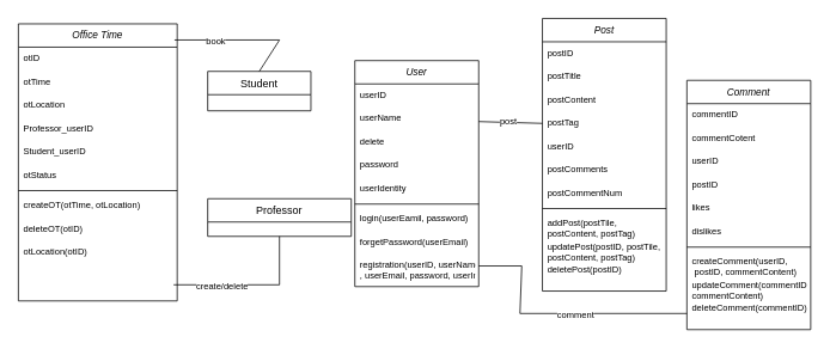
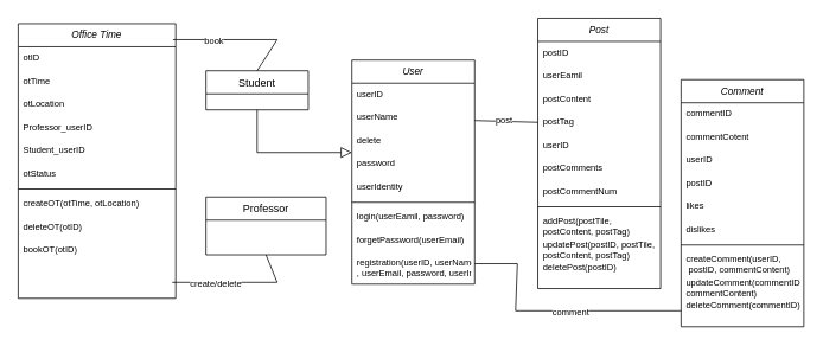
  <mxCell id="0" />
  <mxCell id="1" parent="0" />
  <mxCell id="2" value="User" style="swimlane;fontStyle=2;align=center;verticalAlign=top;childLayout=stackLayout;horizontal=1;startSize=26;horizontalStack=0;resizeParent=1;resizeLast=0;collapsible=1;marginBottom=0;rounded=0;shadow=0;strokeWidth=1;fillColor=default;fontSize=11;" parent="1" vertex="1"><mxGeometry x="395" y="67" width="138" height="252" as="geometry"><mxRectangle x="80" y="42" width="160" height="26" as="alternateBounds" /></mxGeometry></mxCell>
  <mxCell id="3" value="userID" style="text;align=left;verticalAlign=top;spacingLeft=4;spacingRight=4;overflow=hidden;rotatable=0;points=[[0,0.5],[1,0.5]];portConstraint=eastwest;fontSize=10;" parent="2" vertex="1"><mxGeometry y="26" width="138" height="26" as="geometry" /></mxCell>
  <mxCell id="4" value="userName" style="text;align=left;verticalAlign=top;spacingLeft=4;spacingRight=4;overflow=hidden;rotatable=0;points=[[0,0.5],[1,0.5]];portConstraint=eastwest;rounded=0;shadow=0;html=0;fontSize=10;" parent="2" vertex="1"><mxGeometry y="52" width="138" height="26" as="geometry" /></mxCell>
  <mxCell id="5" value="delete" style="text;align=left;verticalAlign=top;spacingLeft=4;spacingRight=4;overflow=hidden;rotatable=0;points=[[0,0.5],[1,0.5]];portConstraint=eastwest;rounded=0;shadow=0;html=0;fontSize=10;" parent="2" vertex="1"><mxGeometry y="78" width="138" height="26" as="geometry" /></mxCell>
  <mxCell id="6" value="password" style="text;align=left;verticalAlign=top;spacingLeft=4;spacingRight=4;overflow=hidden;rotatable=0;points=[[0,0.5],[1,0.5]];portConstraint=eastwest;rounded=0;shadow=0;html=0;fontSize=10;" vertex="1" parent="2"><mxGeometry y="104" width="138" height="26" as="geometry" /></mxCell>
  <mxCell id="7" value="userIdentity" style="text;align=left;verticalAlign=top;spacingLeft=4;spacingRight=4;overflow=hidden;rotatable=0;points=[[0,0.5],[1,0.5]];portConstraint=eastwest;rounded=0;shadow=0;html=0;fontSize=10;" vertex="1" parent="2"><mxGeometry y="130" width="138" height="26" as="geometry" /></mxCell>
  <mxCell id="8" value="" style="line;html=1;strokeWidth=1;align=left;verticalAlign=middle;spacingTop=-1;spacingLeft=3;spacingRight=3;rotatable=0;labelPosition=right;points=[];portConstraint=eastwest;" parent="2" vertex="1"><mxGeometry y="156" width="138" height="8" as="geometry" /></mxCell>
  <mxCell id="9" value="login(userEamil, password)" style="text;align=left;verticalAlign=top;spacingLeft=4;spacingRight=4;overflow=hidden;rotatable=0;points=[[0,0.5],[1,0.5]];portConstraint=eastwest;fontSize=10;" parent="2" vertex="1"><mxGeometry y="164" width="138" height="26" as="geometry" /></mxCell>
  <mxCell id="10" value="forgetPassword(userEmail)" style="text;align=left;verticalAlign=top;spacingLeft=4;spacingRight=4;overflow=hidden;rotatable=0;points=[[0,0.5],[1,0.5]];portConstraint=eastwest;fontSize=10;" vertex="1" parent="2"><mxGeometry y="190" width="138" height="26" as="geometry" /></mxCell>
  <mxCell id="11" value="registration(userID, userName&#10;, userEmail, password, userIndentity)" style="text;align=left;verticalAlign=top;spacingLeft=4;spacingRight=4;overflow=hidden;rotatable=0;points=[[0,0.5],[1,0.5]];portConstraint=eastwest;fontSize=10;" vertex="1" parent="2"><mxGeometry y="216" width="138" height="26" as="geometry" /></mxCell>
  <mxCell id="12" value="Student" style="swimlane;fontStyle=0;align=center;verticalAlign=top;childLayout=stackLayout;horizontal=1;startSize=26;horizontalStack=0;resizeParent=1;resizeLast=0;collapsible=1;marginBottom=0;rounded=0;shadow=0;strokeWidth=1;" parent="1" vertex="1"><mxGeometry x="231" y="79" width="115" height="44" as="geometry"><mxRectangle x="130" y="380" width="160" height="26" as="alternateBounds" /></mxGeometry></mxCell>
- <mxCell id="14" value="Professor" style="swimlane;fontStyle=0;align=center;verticalAlign=top;childLayout=stackLayout;horizontal=1;startSize=26;horizontalStack=0;resizeParent=1;resizeLast=0;collapsible=1;marginBottom=0;rounded=0;shadow=0;strokeWidth=1;" parent="1" vertex="1"><mxGeometry x="231" y="221" width="160" height="42" as="geometry"><mxRectangle x="340" y="380" width="170" height="26" as="alternateBounds" /></mxGeometry></mxCell>
+ <mxCell id="13" value="" style="endArrow=block;endSize=10;endFill=0;shadow=0;strokeWidth=1;rounded=0;edgeStyle=elbowEdgeStyle;elbow=vertical;" parent="1" source="12" target="2" edge="1"><mxGeometry width="160" relative="1" as="geometry"><mxPoint x="300" y="210" as="sourcePoint" /><mxPoint x="300" y="210" as="targetPoint" /><Array as="points"><mxPoint x="352" y="171" /></Array></mxGeometry></mxCell>
+ <mxCell id="14" value="Professor" style="swimlane;fontStyle=0;align=center;verticalAlign=top;childLayout=stackLayout;horizontal=1;startSize=26;horizontalStack=0;resizeParent=1;resizeLast=0;collapsible=1;marginBottom=0;rounded=0;shadow=0;strokeWidth=1;" parent="1" vertex="1"><mxGeometry x="231" y="221" width="135" height="65" as="geometry"><mxRectangle x="340" y="380" width="170" height="26" as="alternateBounds" /></mxGeometry></mxCell>
  <mxCell id="15" value="Post" style="swimlane;fontStyle=2;align=center;verticalAlign=top;childLayout=stackLayout;horizontal=1;startSize=26;horizontalStack=0;resizeParent=1;resizeLast=0;collapsible=1;marginBottom=0;rounded=0;shadow=0;strokeWidth=1;fillColor=default;fontSize=11;" vertex="1" parent="1"><mxGeometry x="604" y="20" width="138" height="304" as="geometry"><mxRectangle x="348" y="57" width="160" height="26" as="alternateBounds" /></mxGeometry></mxCell>
  <mxCell id="16" value="postID" style="text;align=left;verticalAlign=top;spacingLeft=4;spacingRight=4;overflow=hidden;rotatable=0;points=[[0,0.5],[1,0.5]];portConstraint=eastwest;fontSize=10;" vertex="1" parent="15"><mxGeometry y="26" width="138" height="26" as="geometry" /></mxCell>
- <mxCell id="17" value="postTitle" style="text;align=left;verticalAlign=top;spacingLeft=4;spacingRight=4;overflow=hidden;rotatable=0;points=[[0,0.5],[1,0.5]];portConstraint=eastwest;rounded=0;shadow=0;html=0;fontSize=10;" vertex="1" parent="15"><mxGeometry y="52" width="138" height="26" as="geometry" /></mxCell>
+ <mxCell id="17" value="userEamil" style="text;align=left;verticalAlign=top;spacingLeft=4;spacingRight=4;overflow=hidden;rotatable=0;points=[[0,0.5],[1,0.5]];portConstraint=eastwest;rounded=0;shadow=0;html=0;fontSize=10;" vertex="1" parent="15"><mxGeometry y="52" width="138" height="26" as="geometry" /></mxCell>
  <mxCell id="18" value="postContent" style="text;align=left;verticalAlign=top;spacingLeft=4;spacingRight=4;overflow=hidden;rotatable=0;points=[[0,0.5],[1,0.5]];portConstraint=eastwest;rounded=0;shadow=0;html=0;fontSize=10;" vertex="1" parent="15"><mxGeometry y="78" width="138" height="26" as="geometry" /></mxCell>
  <mxCell id="19" value="postTag" style="text;align=left;verticalAlign=top;spacingLeft=4;spacingRight=4;overflow=hidden;rotatable=0;points=[[0,0.5],[1,0.5]];portConstraint=eastwest;rounded=0;shadow=0;html=0;fontSize=10;" vertex="1" parent="15"><mxGeometry y="104" width="138" height="26" as="geometry" /></mxCell>
  <mxCell id="20" value="userID" style="text;align=left;verticalAlign=top;spacingLeft=4;spacingRight=4;overflow=hidden;rotatable=0;points=[[0,0.5],[1,0.5]];portConstraint=eastwest;rounded=0;shadow=0;html=0;fontSize=10;" vertex="1" parent="15"><mxGeometry y="130" width="138" height="26" as="geometry" /></mxCell>
  <mxCell id="21" value="postComments" style="text;align=left;verticalAlign=top;spacingLeft=4;spacingRight=4;overflow=hidden;rotatable=0;points=[[0,0.5],[1,0.5]];portConstraint=eastwest;rounded=0;shadow=0;html=0;fontSize=10;" vertex="1" parent="15"><mxGeometry y="156" width="138" height="26" as="geometry" /></mxCell>
  <mxCell id="22" value="postCommentNum" style="text;align=left;verticalAlign=top;spacingLeft=4;spacingRight=4;overflow=hidden;rotatable=0;points=[[0,0.5],[1,0.5]];portConstraint=eastwest;rounded=0;shadow=0;html=0;fontSize=10;" vertex="1" parent="15"><mxGeometry y="182" width="138" height="26" as="geometry" /></mxCell>
  <mxCell id="23" value="" style="line;html=1;strokeWidth=1;align=left;verticalAlign=middle;spacingTop=-1;spacingLeft=3;spacingRight=3;rotatable=0;labelPosition=right;points=[];portConstraint=eastwest;" vertex="1" parent="15"><mxGeometry y="208" width="138" height="8" as="geometry" /></mxCell>
  <mxCell id="24" value="addPost(postTile, &#10;postContent, postTag)" style="text;align=left;verticalAlign=top;spacingLeft=4;spacingRight=4;overflow=hidden;rotatable=0;points=[[0,0.5],[1,0.5]];portConstraint=eastwest;fontSize=10;" vertex="1" parent="15"><mxGeometry y="216" width="138" height="26" as="geometry" /></mxCell>
  <mxCell id="25" value="updatePost(postID, postTile,&#10;postContent, postTag)" style="text;align=left;verticalAlign=top;spacingLeft=4;spacingRight=4;overflow=hidden;rotatable=0;points=[[0,0.5],[1,0.5]];portConstraint=eastwest;fontSize=10;" vertex="1" parent="15"><mxGeometry y="242" width="138" height="26" as="geometry" /></mxCell>
  <mxCell id="26" value="deletePost(postID)" style="text;align=left;verticalAlign=top;spacingLeft=4;spacingRight=4;overflow=hidden;rotatable=0;points=[[0,0.5],[1,0.5]];portConstraint=eastwest;fontSize=10;" vertex="1" parent="15"><mxGeometry y="268" width="138" height="36" as="geometry" /></mxCell>
  <mxCell id="27" value="" style="endArrow=none;html=1;rounded=0;fontSize=10;exitX=0;exitY=0.5;exitDx=0;exitDy=0;" edge="1" parent="1" source="19"><mxGeometry width="50" height="50" relative="1" as="geometry"><mxPoint x="487" y="234" as="sourcePoint" /><mxPoint x="533" y="135" as="targetPoint" /></mxGeometry></mxCell>
  <mxCell id="28" value="post" style="edgeLabel;html=1;align=center;verticalAlign=middle;resizable=0;points=[];fontSize=10;" vertex="1" connectable="0" parent="27"><mxGeometry x="0.407" y="-4" relative="1" as="geometry"><mxPoint x="11" y="3" as="offset" /></mxGeometry></mxCell>
  <mxCell id="29" value="Comment" style="swimlane;fontStyle=2;align=center;verticalAlign=top;childLayout=stackLayout;horizontal=1;startSize=26;horizontalStack=0;resizeParent=1;resizeLast=0;collapsible=1;marginBottom=0;rounded=0;shadow=0;strokeWidth=1;fillColor=default;fontSize=11;" vertex="1" parent="1"><mxGeometry x="765" y="89" width="138" height="278" as="geometry"><mxRectangle x="348" y="57" width="160" height="26" as="alternateBounds" /></mxGeometry></mxCell>
  <mxCell id="30" value="commentID" style="text;align=left;verticalAlign=top;spacingLeft=4;spacingRight=4;overflow=hidden;rotatable=0;points=[[0,0.5],[1,0.5]];portConstraint=eastwest;fontSize=10;" vertex="1" parent="29"><mxGeometry y="26" width="138" height="26" as="geometry" /></mxCell>
  <mxCell id="31" value="commentCotent" style="text;align=left;verticalAlign=top;spacingLeft=4;spacingRight=4;overflow=hidden;rotatable=0;points=[[0,0.5],[1,0.5]];portConstraint=eastwest;rounded=0;shadow=0;html=0;fontSize=10;" vertex="1" parent="29"><mxGeometry y="52" width="138" height="26" as="geometry" /></mxCell>
  <mxCell id="32" value="userID" style="text;align=left;verticalAlign=top;spacingLeft=4;spacingRight=4;overflow=hidden;rotatable=0;points=[[0,0.5],[1,0.5]];portConstraint=eastwest;rounded=0;shadow=0;html=0;fontSize=10;" vertex="1" parent="29"><mxGeometry y="78" width="138" height="26" as="geometry" /></mxCell>
  <mxCell id="33" value="postID" style="text;align=left;verticalAlign=top;spacingLeft=4;spacingRight=4;overflow=hidden;rotatable=0;points=[[0,0.5],[1,0.5]];portConstraint=eastwest;rounded=0;shadow=0;html=0;fontSize=10;" vertex="1" parent="29"><mxGeometry y="104" width="138" height="26" as="geometry" /></mxCell>
  <mxCell id="34" value="likes" style="text;align=left;verticalAlign=top;spacingLeft=4;spacingRight=4;overflow=hidden;rotatable=0;points=[[0,0.5],[1,0.5]];portConstraint=eastwest;rounded=0;shadow=0;html=0;fontSize=10;" vertex="1" parent="29"><mxGeometry y="130" width="138" height="26" as="geometry" /></mxCell>
  <mxCell id="35" value="dislikes" style="text;align=left;verticalAlign=top;spacingLeft=4;spacingRight=4;overflow=hidden;rotatable=0;points=[[0,0.5],[1,0.5]];portConstraint=eastwest;rounded=0;shadow=0;html=0;fontSize=10;" vertex="1" parent="29"><mxGeometry y="156" width="138" height="26" as="geometry" /></mxCell>
  <mxCell id="36" value="" style="line;html=1;strokeWidth=1;align=left;verticalAlign=middle;spacingTop=-1;spacingLeft=3;spacingRight=3;rotatable=0;labelPosition=right;points=[];portConstraint=eastwest;" vertex="1" parent="29"><mxGeometry y="182" width="138" height="8" as="geometry" /></mxCell>
  <mxCell id="37" value="createComment(userID,&#10; postID, commentContent)" style="text;align=left;verticalAlign=top;spacingLeft=4;spacingRight=4;overflow=hidden;rotatable=0;points=[[0,0.5],[1,0.5]];portConstraint=eastwest;fontSize=10;" vertex="1" parent="29"><mxGeometry y="190" width="138" height="26" as="geometry" /></mxCell>
  <mxCell id="38" value="updateComment(commentID,&#10;commentContent)" style="text;align=left;verticalAlign=top;spacingLeft=4;spacingRight=4;overflow=hidden;rotatable=0;points=[[0,0.5],[1,0.5]];portConstraint=eastwest;fontSize=10;" vertex="1" parent="29"><mxGeometry y="216" width="138" height="26" as="geometry" /></mxCell>
  <mxCell id="39" value="deleteComment(commentID)" style="text;align=left;verticalAlign=top;spacingLeft=4;spacingRight=4;overflow=hidden;rotatable=0;points=[[0,0.5],[1,0.5]];portConstraint=eastwest;fontSize=10;" vertex="1" parent="29"><mxGeometry y="242" width="138" height="36" as="geometry" /></mxCell>
  <mxCell id="40" value="" style="endArrow=none;html=1;rounded=0;fontSize=10;exitX=1;exitY=0.5;exitDx=0;exitDy=0;entryX=0;entryY=0.5;entryDx=0;entryDy=0;" edge="1" parent="1" source="11" target="39"><mxGeometry width="50" height="50" relative="1" as="geometry"><mxPoint x="487" y="234" as="sourcePoint" /><mxPoint x="419" y="299" as="targetPoint" /><Array as="points"><mxPoint x="581" y="296" /><mxPoint x="579" y="349" /></Array></mxGeometry></mxCell>
  <mxCell id="41" value="comment" style="edgeLabel;html=1;align=center;verticalAlign=middle;resizable=0;points=[];fontSize=10;" vertex="1" connectable="0" parent="40"><mxGeometry x="0.139" y="-1" relative="1" as="geometry"><mxPoint as="offset" /></mxGeometry></mxCell>
  <mxCell id="42" value="Office Time" style="swimlane;fontStyle=2;align=center;verticalAlign=top;childLayout=stackLayout;horizontal=1;startSize=26;horizontalStack=0;resizeParent=1;resizeLast=0;collapsible=1;marginBottom=0;rounded=0;shadow=0;strokeWidth=1;fillColor=default;fontSize=11;" vertex="1" parent="1"><mxGeometry x="20" y="26" width="177" height="309" as="geometry"><mxRectangle x="348" y="57" width="160" height="26" as="alternateBounds" /></mxGeometry></mxCell>
  <mxCell id="43" value="otID" style="text;align=left;verticalAlign=top;spacingLeft=4;spacingRight=4;overflow=hidden;rotatable=0;points=[[0,0.5],[1,0.5]];portConstraint=eastwest;fontSize=10;" vertex="1" parent="42"><mxGeometry y="26" width="177" height="26" as="geometry" /></mxCell>
  <mxCell id="44" value="otTime" style="text;align=left;verticalAlign=top;spacingLeft=4;spacingRight=4;overflow=hidden;rotatable=0;points=[[0,0.5],[1,0.5]];portConstraint=eastwest;rounded=0;shadow=0;html=0;fontSize=10;" vertex="1" parent="42"><mxGeometry y="52" width="177" height="26" as="geometry" /></mxCell>
  <mxCell id="45" value="otLocation" style="text;align=left;verticalAlign=top;spacingLeft=4;spacingRight=4;overflow=hidden;rotatable=0;points=[[0,0.5],[1,0.5]];portConstraint=eastwest;rounded=0;shadow=0;html=0;fontSize=10;" vertex="1" parent="42"><mxGeometry y="78" width="177" height="26" as="geometry" /></mxCell>
  <mxCell id="46" value="Professor_userID" style="text;align=left;verticalAlign=top;spacingLeft=4;spacingRight=4;overflow=hidden;rotatable=0;points=[[0,0.5],[1,0.5]];portConstraint=eastwest;rounded=0;shadow=0;html=0;fontSize=10;" vertex="1" parent="42"><mxGeometry y="104" width="177" height="26" as="geometry" /></mxCell>
  <mxCell id="47" value="Student_userID" style="text;align=left;verticalAlign=top;spacingLeft=4;spacingRight=4;overflow=hidden;rotatable=0;points=[[0,0.5],[1,0.5]];portConstraint=eastwest;rounded=0;shadow=0;html=0;fontSize=10;" vertex="1" parent="42"><mxGeometry y="130" width="177" height="26" as="geometry" /></mxCell>
  <mxCell id="48" value="otStatus" style="text;align=left;verticalAlign=top;spacingLeft=4;spacingRight=4;overflow=hidden;rotatable=0;points=[[0,0.5],[1,0.5]];portConstraint=eastwest;rounded=0;shadow=0;html=0;fontSize=10;" vertex="1" parent="42"><mxGeometry y="156" width="177" height="26" as="geometry" /></mxCell>
  <mxCell id="49" value="" style="line;html=1;strokeWidth=1;align=left;verticalAlign=middle;spacingTop=-1;spacingLeft=3;spacingRight=3;rotatable=0;labelPosition=right;points=[];portConstraint=eastwest;" vertex="1" parent="42"><mxGeometry y="182" width="177" height="8" as="geometry" /></mxCell>
  <mxCell id="50" value="createOT(otTime, otLocation)" style="text;align=left;verticalAlign=top;spacingLeft=4;spacingRight=4;overflow=hidden;rotatable=0;points=[[0,0.5],[1,0.5]];portConstraint=eastwest;fontSize=10;" vertex="1" parent="42"><mxGeometry y="190" width="177" height="26" as="geometry" /></mxCell>
  <mxCell id="51" value="deleteOT(otID)" style="text;align=left;verticalAlign=top;spacingLeft=4;spacingRight=4;overflow=hidden;rotatable=0;points=[[0,0.5],[1,0.5]];portConstraint=eastwest;fontSize=10;" vertex="1" parent="42"><mxGeometry y="216" width="177" height="26" as="geometry" /></mxCell>
- <mxCell id="52" value="otLocation(otID)" style="text;align=left;verticalAlign=top;spacingLeft=4;spacingRight=4;overflow=hidden;rotatable=0;points=[[0,0.5],[1,0.5]];portConstraint=eastwest;fontSize=10;" vertex="1" parent="42"><mxGeometry y="242" width="177" height="36" as="geometry" /></mxCell>
+ <mxCell id="52" value="bookOT(otID)" style="text;align=left;verticalAlign=top;spacingLeft=4;spacingRight=4;overflow=hidden;rotatable=0;points=[[0,0.5],[1,0.5]];portConstraint=eastwest;fontSize=10;" vertex="1" parent="42"><mxGeometry y="242" width="177" height="36" as="geometry" /></mxCell>
  <mxCell id="53" value="" style="endArrow=none;html=1;rounded=0;fontSize=10;entryX=0.5;entryY=1;entryDx=0;entryDy=0;" edge="1" parent="1" target="14"><mxGeometry width="50" height="50" relative="1" as="geometry"><mxPoint x="193" y="317" as="sourcePoint" /><mxPoint x="536" y="184" as="targetPoint" /><Array as="points"><mxPoint x="311" y="317" /></Array></mxGeometry></mxCell>
  <mxCell id="54" value="create/delete" style="edgeLabel;html=1;align=center;verticalAlign=middle;resizable=0;points=[];fontSize=10;" vertex="1" connectable="0" parent="53"><mxGeometry x="-0.545" y="1" relative="1" as="geometry"><mxPoint x="14" y="1" as="offset" /></mxGeometry></mxCell>
  <mxCell id="55" value="" style="endArrow=none;html=1;rounded=0;fontSize=10;entryX=0.5;entryY=0;entryDx=0;entryDy=0;" edge="1" parent="1" target="12"><mxGeometry width="50" height="50" relative="1" as="geometry"><mxPoint x="194" y="44" as="sourcePoint" /><mxPoint x="536" y="184" as="targetPoint" /><Array as="points"><mxPoint x="311" y="44" /></Array></mxGeometry></mxCell>
  <mxCell id="56" value="book" style="edgeLabel;html=1;align=center;verticalAlign=middle;resizable=0;points=[];fontSize=10;" vertex="1" connectable="0" parent="55"><mxGeometry x="-0.428" relative="1" as="geometry"><mxPoint as="offset" /></mxGeometry></mxCell>
